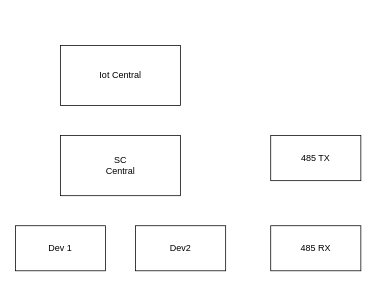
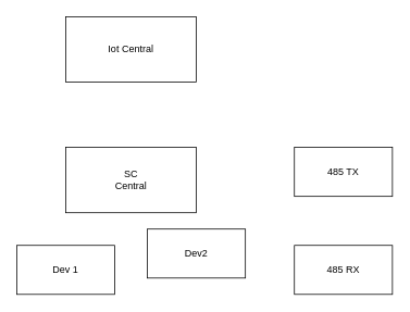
  <mxCell id="0" />
  <mxCell id="1" parent="0" />
  <mxCell id="2" value="SC&lt;br&gt;Central" style="rounded=0;whiteSpace=wrap;html=1;" vertex="1" parent="1"><mxGeometry x="80" y="180" width="160" height="80" as="geometry" /></mxCell>
- <mxCell id="3" value="Dev2" style="rounded=0;whiteSpace=wrap;html=1;" vertex="1" parent="1"><mxGeometry x="180" y="300" width="120" height="60" as="geometry" /></mxCell>
+ <mxCell id="3" value="Dev2" style="rounded=0;whiteSpace=wrap;html=1;" vertex="1" parent="1"><mxGeometry x="180" y="280" width="120" height="60" as="geometry" /></mxCell>
  <mxCell id="4" value="Dev 1" style="rounded=0;whiteSpace=wrap;html=1;" vertex="1" parent="1"><mxGeometry x="20" y="300" width="120" height="60" as="geometry" /></mxCell>
  <mxCell id="5" value="485 TX" style="rounded=0;whiteSpace=wrap;html=1;" vertex="1" parent="1"><mxGeometry x="360" y="180" width="120" height="60" as="geometry" /></mxCell>
  <mxCell id="6" value="485 RX" style="rounded=0;whiteSpace=wrap;html=1;" vertex="1" parent="1"><mxGeometry x="360" y="300" width="120" height="60" as="geometry" /></mxCell>
- <mxCell id="7" value="Iot Central" style="rounded=0;whiteSpace=wrap;html=1;" vertex="1" parent="1"><mxGeometry x="80" y="60" width="160" height="80" as="geometry" /></mxCell>
+ <mxCell id="7" value="Iot Central" style="rounded=0;whiteSpace=wrap;html=1;" vertex="1" parent="1"><mxGeometry x="80" y="20" width="160" height="80" as="geometry" /></mxCell>
